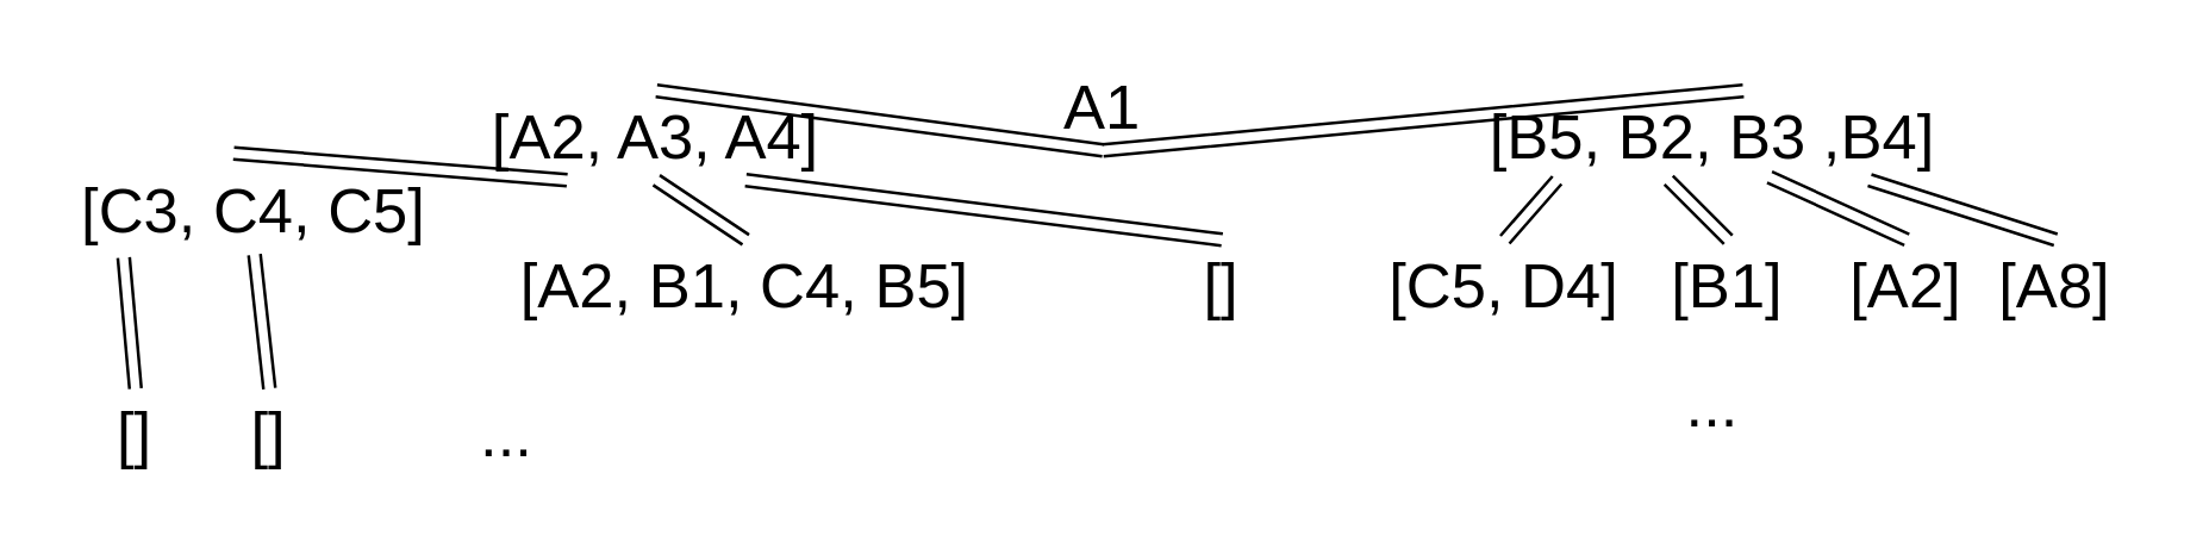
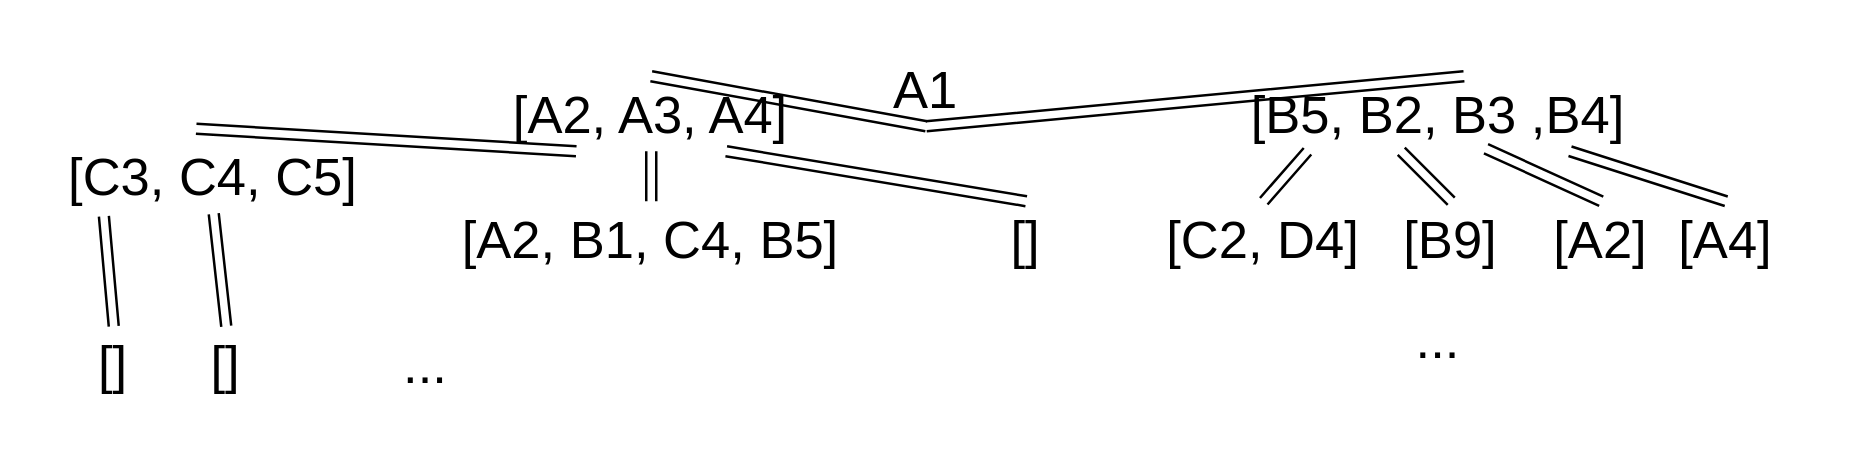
  <mxCell id="0" />
  <mxCell id="1" parent="0" />
  <mxCell id="2" style="rounded=0;orthogonalLoop=1;jettySize=auto;html=1;exitX=0.5;exitY=1;exitDx=0;exitDy=0;entryX=0.5;entryY=0;entryDx=0;entryDy=0;fontSize=21;shape=link;" edge="1" parent="1" source="4" target="8"><mxGeometry relative="1" as="geometry" /></mxCell>
  <mxCell id="3" style="edgeStyle=none;shape=link;rounded=0;orthogonalLoop=1;jettySize=auto;html=1;exitX=0.5;exitY=1;exitDx=0;exitDy=0;entryX=0.548;entryY=0;entryDx=0;entryDy=0;entryPerimeter=0;fontSize=21;" edge="1" parent="1" source="4" target="12"><mxGeometry relative="1" as="geometry" /></mxCell>
  <mxCell id="4" value="A1" style="text;html=1;strokeColor=none;fillColor=none;align=center;verticalAlign=middle;whiteSpace=wrap;rounded=0;strokeWidth=1;fontSize=21;" vertex="1" parent="1"><mxGeometry x="340" y="20" width="60" height="30" as="geometry" /></mxCell>
  <mxCell id="5" style="edgeStyle=none;shape=link;rounded=0;orthogonalLoop=1;jettySize=auto;html=1;exitX=0.25;exitY=1;exitDx=0;exitDy=0;entryX=0.446;entryY=-0.133;entryDx=0;entryDy=0;entryPerimeter=0;fontSize=21;" edge="1" parent="1" source="8" target="14"><mxGeometry relative="1" as="geometry" /></mxCell>
  <mxCell id="6" style="edgeStyle=none;shape=link;rounded=0;orthogonalLoop=1;jettySize=auto;html=1;exitX=0.5;exitY=1;exitDx=0;exitDy=0;entryX=0.5;entryY=0;entryDx=0;entryDy=0;fontSize=21;" edge="1" parent="1" source="8" target="15"><mxGeometry relative="1" as="geometry" /></mxCell>
  <mxCell id="7" style="edgeStyle=none;shape=link;rounded=0;orthogonalLoop=1;jettySize=auto;html=1;exitX=0.75;exitY=1;exitDx=0;exitDy=0;entryX=0.5;entryY=0;entryDx=0;entryDy=0;fontSize=21;" edge="1" parent="1" source="8" target="16"><mxGeometry relative="1" as="geometry" /></mxCell>
- <mxCell id="8" value="[A2, A3, A4]" style="text;html=1;strokeColor=none;fillColor=none;align=center;verticalAlign=middle;whiteSpace=wrap;rounded=0;fontSize=21;" vertex="1" parent="1"><mxGeometry x="160" y="30" width="120" height="30" as="geometry" /></mxCell>
+ <mxCell id="8" value="[A2, A3, A4]" style="text;html=1;strokeColor=none;fillColor=none;align=center;verticalAlign=middle;whiteSpace=wrap;rounded=0;fontSize=21;" vertex="1" parent="1"><mxGeometry x="200" y="30" width="120" height="30" as="geometry" /></mxCell>
  <mxCell id="9" style="edgeStyle=none;shape=link;rounded=0;orthogonalLoop=1;jettySize=auto;html=1;exitX=0.25;exitY=1;exitDx=0;exitDy=0;entryX=0.5;entryY=0;entryDx=0;entryDy=0;fontSize=21;" edge="1" parent="1" source="12" target="17"><mxGeometry relative="1" as="geometry" /></mxCell>
  <mxCell id="10" style="edgeStyle=none;shape=link;rounded=0;orthogonalLoop=1;jettySize=auto;html=1;entryX=0.5;entryY=0;entryDx=0;entryDy=0;fontSize=21;" edge="1" parent="1" target="18"><mxGeometry relative="1" as="geometry"><mxPoint x="560" y="60" as="sourcePoint" /></mxGeometry></mxCell>
  <mxCell id="11" style="edgeStyle=none;shape=link;rounded=0;orthogonalLoop=1;jettySize=auto;html=1;exitX=0.75;exitY=1;exitDx=0;exitDy=0;entryX=0.5;entryY=0;entryDx=0;entryDy=0;fontSize=21;" edge="1" parent="1" source="12" target="21"><mxGeometry relative="1" as="geometry" /></mxCell>
  <mxCell id="12" value="[B5, B2, B3 ,B4]" style="text;html=1;strokeColor=none;fillColor=none;align=center;verticalAlign=middle;whiteSpace=wrap;rounded=0;fontSize=21;" vertex="1" parent="1"><mxGeometry x="470" y="30" width="210" height="30" as="geometry" /></mxCell>
  <mxCell id="13" style="edgeStyle=none;shape=link;rounded=0;orthogonalLoop=1;jettySize=auto;html=1;exitX=0.5;exitY=1;exitDx=0;exitDy=0;entryX=0.5;entryY=0;entryDx=0;entryDy=0;fontSize=21;" edge="1" parent="1" source="14" target="24"><mxGeometry relative="1" as="geometry" /></mxCell>
  <mxCell id="14" value="[C3, C4, C5]" style="text;html=1;strokeColor=none;fillColor=none;align=center;verticalAlign=middle;whiteSpace=wrap;rounded=0;fontSize=21;" vertex="1" parent="1"><mxGeometry x="20" y="55" width="130" height="30" as="geometry" /></mxCell>
- <mxCell id="15" value="[A2, B1, C4, B5]" style="text;html=1;strokeColor=none;fillColor=none;align=center;verticalAlign=middle;whiteSpace=wrap;rounded=0;fontSize=21;" vertex="1" parent="1"><mxGeometry x="165" y="80" width="170" height="30" as="geometry" /></mxCell>
+ <mxCell id="15" value="[A2, B1, C4, B5]" style="text;html=1;strokeColor=none;fillColor=none;align=center;verticalAlign=middle;whiteSpace=wrap;rounded=0;fontSize=21;" vertex="1" parent="1"><mxGeometry x="175" y="80" width="170" height="30" as="geometry" /></mxCell>
  <mxCell id="16" value="[]" style="text;html=1;strokeColor=none;fillColor=none;align=center;verticalAlign=middle;whiteSpace=wrap;rounded=0;fontSize=21;" vertex="1" parent="1"><mxGeometry x="380" y="80" width="60" height="30" as="geometry" /></mxCell>
- <mxCell id="17" value="[C5, D4]" style="text;html=1;strokeColor=none;fillColor=none;align=center;verticalAlign=middle;whiteSpace=wrap;rounded=0;fontSize=21;" vertex="1" parent="1"><mxGeometry x="460" y="80" width="90" height="30" as="geometry" /></mxCell>
- <mxCell id="18" value="[B1]" style="text;html=1;strokeColor=none;fillColor=none;align=center;verticalAlign=middle;whiteSpace=wrap;rounded=0;fontSize=21;" vertex="1" parent="1"><mxGeometry x="550" y="80" width="60" height="30" as="geometry" /></mxCell>
+ <mxCell id="17" value="[C2, D4]" style="text;html=1;strokeColor=none;fillColor=none;align=center;verticalAlign=middle;whiteSpace=wrap;rounded=0;fontSize=21;" vertex="1" parent="1"><mxGeometry x="460" y="80" width="90" height="30" as="geometry" /></mxCell>
+ <mxCell id="18" value="[B9]" style="text;html=1;strokeColor=none;fillColor=none;align=center;verticalAlign=middle;whiteSpace=wrap;rounded=0;fontSize=21;" vertex="1" parent="1"><mxGeometry x="550" y="80" width="60" height="30" as="geometry" /></mxCell>
  <mxCell id="19" style="edgeStyle=none;shape=link;rounded=0;orthogonalLoop=1;jettySize=auto;html=1;exitX=0.5;exitY=0;exitDx=0;exitDy=0;fontSize=21;entryX=0.59;entryY=0.967;entryDx=0;entryDy=0;entryPerimeter=0;" edge="1" parent="1" source="20" target="12"><mxGeometry relative="1" as="geometry"><mxPoint x="590" y="50" as="targetPoint" /></mxGeometry></mxCell>
  <mxCell id="20" value="[A2]" style="text;html=1;strokeColor=none;fillColor=none;align=center;verticalAlign=middle;whiteSpace=wrap;rounded=0;fontSize=21;" vertex="1" parent="1"><mxGeometry x="610" y="80" width="60" height="30" as="geometry" /></mxCell>
- <mxCell id="21" value="[A8]" style="text;html=1;strokeColor=none;fillColor=none;align=center;verticalAlign=middle;whiteSpace=wrap;rounded=0;fontSize=21;" vertex="1" parent="1"><mxGeometry x="660" y="80" width="60" height="30" as="geometry" /></mxCell>
+ <mxCell id="21" value="[A4]" style="text;html=1;strokeColor=none;fillColor=none;align=center;verticalAlign=middle;whiteSpace=wrap;rounded=0;fontSize=21;" vertex="1" parent="1"><mxGeometry x="660" y="80" width="60" height="30" as="geometry" /></mxCell>
  <mxCell id="22" style="edgeStyle=none;shape=link;rounded=0;orthogonalLoop=1;jettySize=auto;html=1;exitX=0.5;exitY=0;exitDx=0;exitDy=0;entryX=0.162;entryY=1.033;entryDx=0;entryDy=0;entryPerimeter=0;fontSize=21;" edge="1" parent="1" source="23" target="14"><mxGeometry relative="1" as="geometry" /></mxCell>
  <mxCell id="23" value="[]" style="text;html=1;strokeColor=none;fillColor=none;align=center;verticalAlign=middle;whiteSpace=wrap;rounded=0;fontSize=21;" vertex="1" parent="1"><mxGeometry x="30" y="130" width="30" height="30" as="geometry" /></mxCell>
  <mxCell id="24" value="[]" style="text;html=1;strokeColor=none;fillColor=none;align=center;verticalAlign=middle;whiteSpace=wrap;rounded=0;fontSize=21;" vertex="1" parent="1"><mxGeometry x="60" y="130" width="60" height="30" as="geometry" /></mxCell>
  <mxCell id="25" value="..." style="text;html=1;strokeColor=none;fillColor=none;align=center;verticalAlign=middle;whiteSpace=wrap;rounded=0;fontSize=21;" vertex="1" parent="1"><mxGeometry x="140" y="130" width="60" height="30" as="geometry" /></mxCell>
  <mxCell id="26" value="..." style="text;html=1;strokeColor=none;fillColor=none;align=center;verticalAlign=middle;whiteSpace=wrap;rounded=0;fontSize=21;" vertex="1" parent="1"><mxGeometry x="545" y="120" width="60" height="30" as="geometry" /></mxCell>
